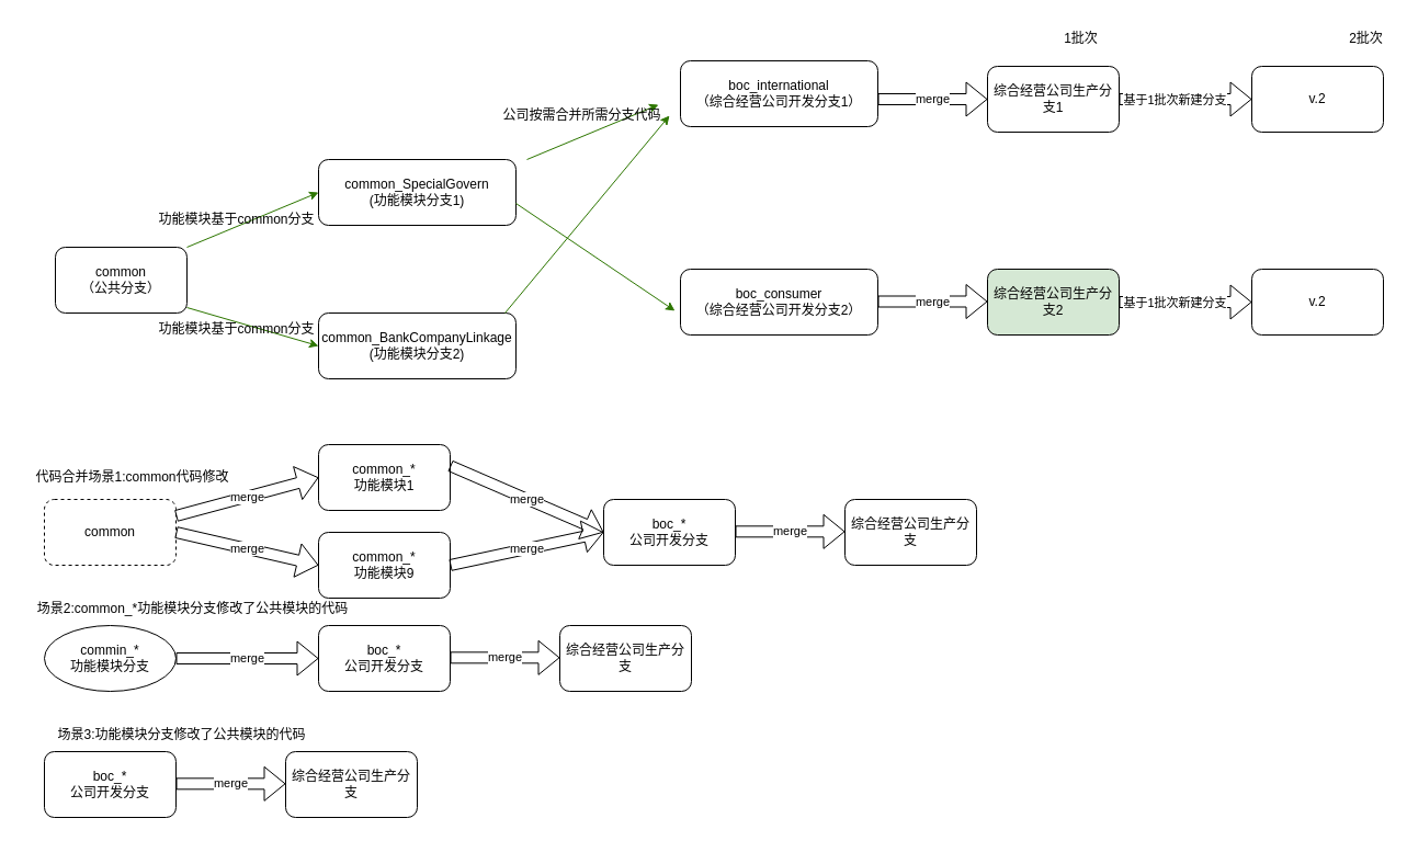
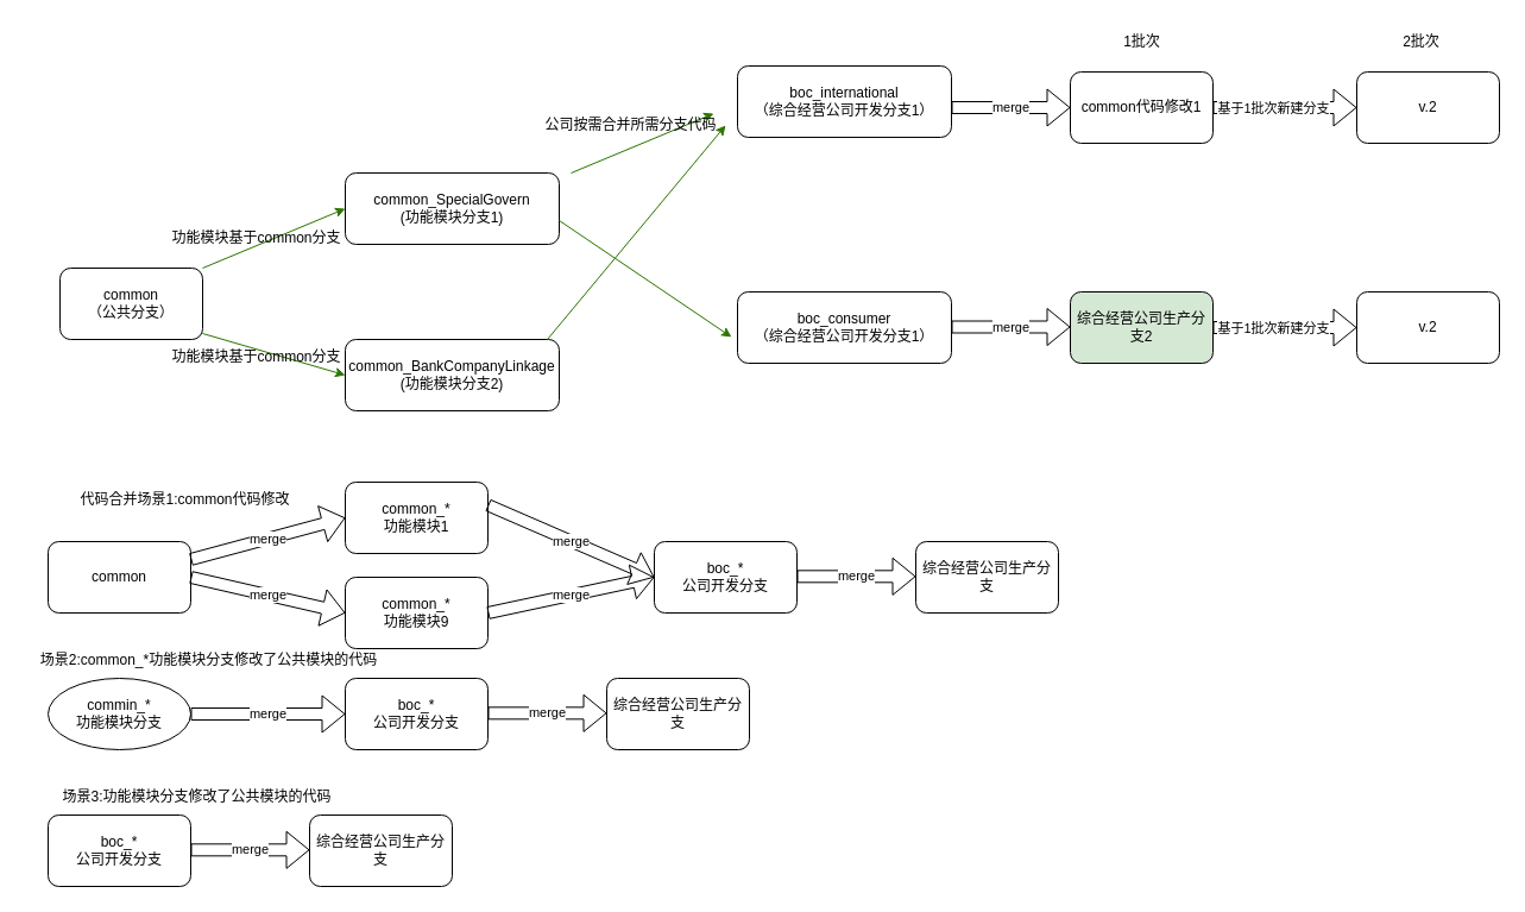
  <mxCell id="0" />
  <mxCell id="1" parent="0" />
  <mxCell id="2" value="common&lt;br&gt;（公共分支）" style="rounded=1;whiteSpace=wrap;html=1;" parent="1" vertex="1"><mxGeometry x="50" y="225" width="120" height="60" as="geometry" /></mxCell>
  <mxCell id="3" value="" style="endArrow=classic;html=1;entryX=0;entryY=0.5;entryDx=0;entryDy=0;fillColor=#60a917;strokeColor=#2D7600;" parent="1" target="4" edge="1"><mxGeometry width="50" height="50" relative="1" as="geometry"><mxPoint x="170" y="225" as="sourcePoint" /><mxPoint x="220" y="175" as="targetPoint" /><Array as="points" /></mxGeometry></mxCell>
  <mxCell id="4" value="common_SpecialGovern&lt;br&gt;(功能模块分支1)" style="rounded=1;whiteSpace=wrap;html=1;" parent="1" vertex="1"><mxGeometry x="290" y="145" width="180" height="60" as="geometry" /></mxCell>
  <mxCell id="5" value="功能模块基于common分支" style="text;html=1;align=center;verticalAlign=middle;resizable=0;points=[];autosize=1;strokeColor=none;fillColor=none;" parent="1" vertex="1"><mxGeometry x="130" y="185" width="170" height="30" as="geometry" /></mxCell>
  <mxCell id="6" value="common_BankCompanyLinkage&lt;br&gt;(功能模块分支2)" style="rounded=1;whiteSpace=wrap;html=1;" parent="1" vertex="1"><mxGeometry x="290" y="285" width="180" height="60" as="geometry" /></mxCell>
  <mxCell id="7" value="" style="endArrow=classic;html=1;entryX=0;entryY=0.5;entryDx=0;entryDy=0;fillColor=#60a917;strokeColor=#2D7600;" parent="1" target="6" edge="1"><mxGeometry width="50" height="50" relative="1" as="geometry"><mxPoint x="170" y="280" as="sourcePoint" /><mxPoint x="290" y="230" as="targetPoint" /><Array as="points" /></mxGeometry></mxCell>
  <mxCell id="8" value="功能模块基于common分支" style="text;html=1;align=center;verticalAlign=middle;resizable=0;points=[];autosize=1;strokeColor=none;fillColor=none;" parent="1" vertex="1"><mxGeometry x="130" y="285" width="170" height="30" as="geometry" /></mxCell>
  <mxCell id="9" value="boc_international&lt;br&gt;（综合经营公司开发分支1）" style="rounded=1;whiteSpace=wrap;html=1;" parent="1" vertex="1"><mxGeometry x="620" y="55" width="180" height="60" as="geometry" /></mxCell>
  <mxCell id="10" value="" style="endArrow=classic;html=1;fillColor=#60a917;strokeColor=#2D7600;" parent="1" edge="1"><mxGeometry width="50" height="50" relative="1" as="geometry"><mxPoint x="480" y="145" as="sourcePoint" /><mxPoint x="600" y="95" as="targetPoint" /><Array as="points" /></mxGeometry></mxCell>
  <mxCell id="11" value="" style="endArrow=classic;html=1;fillColor=#60a917;strokeColor=#2D7600;" parent="1" edge="1"><mxGeometry width="50" height="50" relative="1" as="geometry"><mxPoint x="460" y="285" as="sourcePoint" /><mxPoint x="610" y="105" as="targetPoint" /><Array as="points" /></mxGeometry></mxCell>
  <mxCell id="12" value="公司按需合并所需分支代码" style="text;html=1;align=center;verticalAlign=middle;resizable=0;points=[];autosize=1;strokeColor=none;fillColor=none;" parent="1" vertex="1"><mxGeometry x="445" y="90" width="170" height="30" as="geometry" /></mxCell>
- <mxCell id="13" value="boc_consumer&lt;br&gt;（综合经营公司开发分支2）" style="rounded=1;whiteSpace=wrap;html=1;" parent="1" vertex="1"><mxGeometry x="620" y="245" width="180" height="60" as="geometry" /></mxCell>
+ <mxCell id="13" value="boc_consumer&lt;br&gt;（综合经营公司开发分支1）" style="rounded=1;whiteSpace=wrap;html=1;" parent="1" vertex="1"><mxGeometry x="620" y="245" width="180" height="60" as="geometry" /></mxCell>
  <mxCell id="14" value="" style="endArrow=classic;html=1;fillColor=#60a917;strokeColor=#2D7600;entryX=-0.028;entryY=0.633;entryDx=0;entryDy=0;entryPerimeter=0;" parent="1" target="13" edge="1"><mxGeometry width="50" height="50" relative="1" as="geometry"><mxPoint x="470" y="185" as="sourcePoint" /><mxPoint x="590" y="135" as="targetPoint" /><Array as="points" /></mxGeometry></mxCell>
- <mxCell id="15" value="代码合并场景1:common代码修改" style="text;html=1;align=center;verticalAlign=middle;resizable=0;points=[];autosize=1;strokeColor=none;fillColor=none;" parent="1" vertex="1"><mxGeometry y="420" width="200" height="30" as="geometry" x="20" /></mxCell>
- <mxCell id="16" value="common" style="rounded=1;whiteSpace=wrap;html=1;dashed=1;" parent="1" vertex="1"><mxGeometry x="40" y="455" width="120" height="60" as="geometry" /></mxCell>
+ <mxCell id="15" value="代码合并场景1:common代码修改" style="text;html=1;align=center;verticalAlign=middle;resizable=0;points=[];autosize=1;strokeColor=none;fillColor=none;" parent="1" vertex="1"><mxGeometry x="55" y="405" width="200" height="30" as="geometry" /></mxCell>
+ <mxCell id="16" value="common" style="rounded=1;whiteSpace=wrap;html=1;" parent="1" vertex="1"><mxGeometry x="40" y="455" width="120" height="60" as="geometry" /></mxCell>
  <mxCell id="17" value="common_*&lt;br&gt;功能模块9" style="rounded=1;whiteSpace=wrap;html=1;" parent="1" vertex="1"><mxGeometry x="290" y="485" width="120" height="60" as="geometry" /></mxCell>
  <mxCell id="18" value="merge" style="shape=flexArrow;endArrow=classic;html=1;entryX=0;entryY=0.5;entryDx=0;entryDy=0;exitX=1;exitY=0.5;exitDx=0;exitDy=0;" parent="1" source="16" target="17" edge="1"><mxGeometry width="50" height="50" relative="1" as="geometry"><mxPoint x="170" y="485" as="sourcePoint" /><mxPoint x="220" y="435" as="targetPoint" /></mxGeometry></mxCell>
  <mxCell id="19" value="boc_*&lt;br&gt;公司开发分支" style="rounded=1;whiteSpace=wrap;html=1;" parent="1" vertex="1"><mxGeometry x="550" y="455" width="120" height="60" as="geometry" /></mxCell>
  <mxCell id="20" value="merge" style="shape=flexArrow;endArrow=classic;html=1;endWidth=18;endSize=5.67;exitX=1;exitY=0.5;exitDx=0;exitDy=0;entryX=0;entryY=0.5;entryDx=0;entryDy=0;" parent="1" source="17" target="19" edge="1"><mxGeometry width="50" height="50" relative="1" as="geometry"><mxPoint x="420" y="484.5" as="sourcePoint" /><mxPoint x="510" y="484.5" as="targetPoint" /></mxGeometry></mxCell>
  <mxCell id="21" value="场景2:common_*功能模块分支修改了公共模块的代码" style="text;html=1;align=center;verticalAlign=middle;resizable=0;points=[];autosize=1;strokeColor=none;fillColor=none;" parent="1" vertex="1"><mxGeometry y="540" width="310" height="30" as="geometry" x="20" /></mxCell>
  <mxCell id="22" value="commin_*&lt;br&gt;功能模块分支" style="ellipse;whiteSpace=wrap;html=1;" parent="1" vertex="1"><mxGeometry x="40" y="570" width="120" height="60" as="geometry" /></mxCell>
  <mxCell id="23" value="merge" style="shape=flexArrow;endArrow=classic;html=1;exitX=1;exitY=0.5;exitDx=0;exitDy=0;" parent="1" source="22" target="24" edge="1"><mxGeometry width="50" height="50" relative="1" as="geometry"><mxPoint x="180" y="605" as="sourcePoint" /><mxPoint x="230" y="555" as="targetPoint" /></mxGeometry></mxCell>
  <mxCell id="24" value="boc_*&lt;br&gt;公司开发分支" style="rounded=1;whiteSpace=wrap;html=1;" parent="1" vertex="1"><mxGeometry x="290" y="570" width="120" height="60" as="geometry" /></mxCell>
  <mxCell id="25" value="场景3:功能模块分支修改了公共模块的代码" style="text;html=1;align=center;verticalAlign=middle;resizable=0;points=[];autosize=1;strokeColor=none;fillColor=none;" parent="1" vertex="1"><mxGeometry y="655" width="290" height="30" as="geometry" x="20" /></mxCell>
  <mxCell id="26" value="boc_*&lt;br&gt;公司开发分支" style="rounded=1;whiteSpace=wrap;html=1;" parent="1" vertex="1"><mxGeometry x="40" y="685" width="120" height="60" as="geometry" /></mxCell>
- <mxCell id="27" value="综合经营公司生产分支1" style="rounded=1;whiteSpace=wrap;html=1;" parent="1" vertex="1"><mxGeometry x="900" y="60" width="120" height="60" as="geometry" /></mxCell>
+ <mxCell id="27" value="common代码修改1" style="rounded=1;whiteSpace=wrap;html=1;" parent="1" vertex="1"><mxGeometry x="900" y="60" width="120" height="60" as="geometry" /></mxCell>
  <mxCell id="28" value="merge" style="shape=flexArrow;endArrow=classic;html=1;entryX=0;entryY=0.5;entryDx=0;entryDy=0;" parent="1" target="27" edge="1"><mxGeometry width="50" height="50" relative="1" as="geometry"><mxPoint x="800" y="90" as="sourcePoint" /><mxPoint x="850" y="40" as="targetPoint" /></mxGeometry></mxCell>
  <mxCell id="29" value="综合经营公司生产分支2" style="rounded=1;whiteSpace=wrap;html=1;fillColor=#d5e8d4;" parent="1" vertex="1"><mxGeometry x="900" y="245" width="120" height="60" as="geometry" /></mxCell>
  <mxCell id="30" value="merge" style="shape=flexArrow;endArrow=classic;html=1;entryX=0;entryY=0.5;entryDx=0;entryDy=0;" parent="1" edge="1"><mxGeometry width="50" height="50" relative="1" as="geometry"><mxPoint x="800" y="274.5" as="sourcePoint" /><mxPoint x="900" y="274.5" as="targetPoint" /></mxGeometry></mxCell>
  <mxCell id="31" value="merge" style="shape=flexArrow;endArrow=classic;html=1;entryX=0;entryY=0.5;entryDx=0;entryDy=0;" parent="1" edge="1"><mxGeometry width="50" height="50" relative="1" as="geometry"><mxPoint x="670" y="484.33" as="sourcePoint" /><mxPoint x="770" y="484.33" as="targetPoint" /></mxGeometry></mxCell>
  <mxCell id="32" value="综合经营公司生产分支" style="rounded=1;whiteSpace=wrap;html=1;" parent="1" vertex="1"><mxGeometry x="770" y="455" width="120" height="60" as="geometry" /></mxCell>
  <mxCell id="33" value="merge" style="shape=flexArrow;endArrow=classic;html=1;entryX=0;entryY=0.5;entryDx=0;entryDy=0;" parent="1" edge="1"><mxGeometry width="50" height="50" relative="1" as="geometry"><mxPoint x="410" y="599.33" as="sourcePoint" /><mxPoint x="510" y="599.33" as="targetPoint" /></mxGeometry></mxCell>
  <mxCell id="34" value="综合经营公司生产分支" style="rounded=1;whiteSpace=wrap;html=1;" parent="1" vertex="1"><mxGeometry x="510" y="570" width="120" height="60" as="geometry" /></mxCell>
  <mxCell id="35" value="merge" style="shape=flexArrow;endArrow=classic;html=1;entryX=0;entryY=0.5;entryDx=0;entryDy=0;" parent="1" edge="1"><mxGeometry width="50" height="50" relative="1" as="geometry"><mxPoint x="160" y="714.33" as="sourcePoint" /><mxPoint x="260" y="714.33" as="targetPoint" /></mxGeometry></mxCell>
  <mxCell id="36" value="综合经营公司生产分支" style="rounded=1;whiteSpace=wrap;html=1;" parent="1" vertex="1"><mxGeometry x="260" y="685" width="120" height="60" as="geometry" /></mxCell>
  <mxCell id="37" value="common_*&lt;br&gt;功能模块1" style="rounded=1;whiteSpace=wrap;html=1;" parent="1" vertex="1"><mxGeometry x="290" y="405" width="120" height="60" as="geometry" /></mxCell>
  <mxCell id="38" value="merge" style="shape=flexArrow;endArrow=classic;html=1;entryX=0;entryY=0.5;entryDx=0;entryDy=0;exitX=1;exitY=0.25;exitDx=0;exitDy=0;" parent="1" source="16" target="37" edge="1"><mxGeometry width="50" height="50" relative="1" as="geometry"><mxPoint x="160" y="425" as="sourcePoint" /><mxPoint x="220" y="375" as="targetPoint" /></mxGeometry></mxCell>
  <mxCell id="39" value="merge" style="shape=flexArrow;endArrow=classic;html=1;endWidth=18;endSize=5.67;exitX=1;exitY=0.5;exitDx=0;exitDy=0;entryX=0;entryY=0.5;entryDx=0;entryDy=0;" parent="1" target="19" edge="1"><mxGeometry width="50" height="50" relative="1" as="geometry"><mxPoint x="410" y="424.33" as="sourcePoint" /><mxPoint x="550" y="424.33" as="targetPoint" /></mxGeometry></mxCell>
- <mxCell id="40" value="1批次" style="text;html=1;align=center;verticalAlign=middle;resizable=0;points=[];autosize=1;strokeColor=none;fillColor=none;" vertex="1" parent="1"><mxGeometry x="960" y="20" width="50" height="30" as="geometry" /></mxCell>
- <mxCell id="41" value="2批次" style="text;html=1;align=center;verticalAlign=middle;resizable=0;points=[];autosize=1;strokeColor=none;fillColor=none;" vertex="1" parent="1"><mxGeometry x="1220" y="20" width="50" height="30" as="geometry" /></mxCell>
+ <mxCell id="40" value="1批次" style="text;html=1;align=center;verticalAlign=middle;resizable=0;points=[];autosize=1;strokeColor=none;fillColor=none;" vertex="1" parent="1"><mxGeometry x="935" y="20" width="50" height="30" as="geometry" /></mxCell>
+ <mxCell id="41" value="2批次" style="text;html=1;align=center;verticalAlign=middle;resizable=0;points=[];autosize=1;strokeColor=none;fillColor=none;" vertex="1" parent="1"><mxGeometry x="1170" y="20" width="50" height="30" as="geometry" /></mxCell>
  <mxCell id="42" value="v.2" style="rounded=1;whiteSpace=wrap;html=1;" vertex="1" parent="1"><mxGeometry x="1141" y="60" width="120" height="60" as="geometry" /></mxCell>
  <mxCell id="43" value="v.2" style="rounded=1;whiteSpace=wrap;html=1;" vertex="1" parent="1"><mxGeometry x="1141" y="245" width="120" height="60" as="geometry" /></mxCell>
  <mxCell id="44" value="" style="shape=flexArrow;endArrow=classic;html=1;entryX=0;entryY=0.5;entryDx=0;entryDy=0;" edge="1" parent="1" target="42"><mxGeometry width="50" height="50" relative="1" as="geometry"><mxPoint x="1020" y="90" as="sourcePoint" /><mxPoint x="1070" y="40" as="targetPoint" /></mxGeometry></mxCell>
  <mxCell id="45" value="基于1批次新建分支" style="edgeLabel;html=1;align=center;verticalAlign=middle;resizable=0;points=[];" vertex="1" connectable="0" parent="44"><mxGeometry x="-0.256" y="-2" relative="1" as="geometry"><mxPoint x="5" y="-2" as="offset" /></mxGeometry></mxCell>
  <mxCell id="46" value="" style="shape=flexArrow;endArrow=classic;html=1;entryX=0;entryY=0.5;entryDx=0;entryDy=0;" edge="1" parent="1"><mxGeometry width="50" height="50" relative="1" as="geometry"><mxPoint x="1020" y="275" as="sourcePoint" /><mxPoint x="1141" y="275" as="targetPoint" /></mxGeometry></mxCell>
  <mxCell id="47" value="基于1批次新建分支" style="edgeLabel;html=1;align=center;verticalAlign=middle;resizable=0;points=[];" vertex="1" connectable="0" parent="46"><mxGeometry x="-0.256" y="-2" relative="1" as="geometry"><mxPoint x="5" y="-2" as="offset" /></mxGeometry></mxCell>
